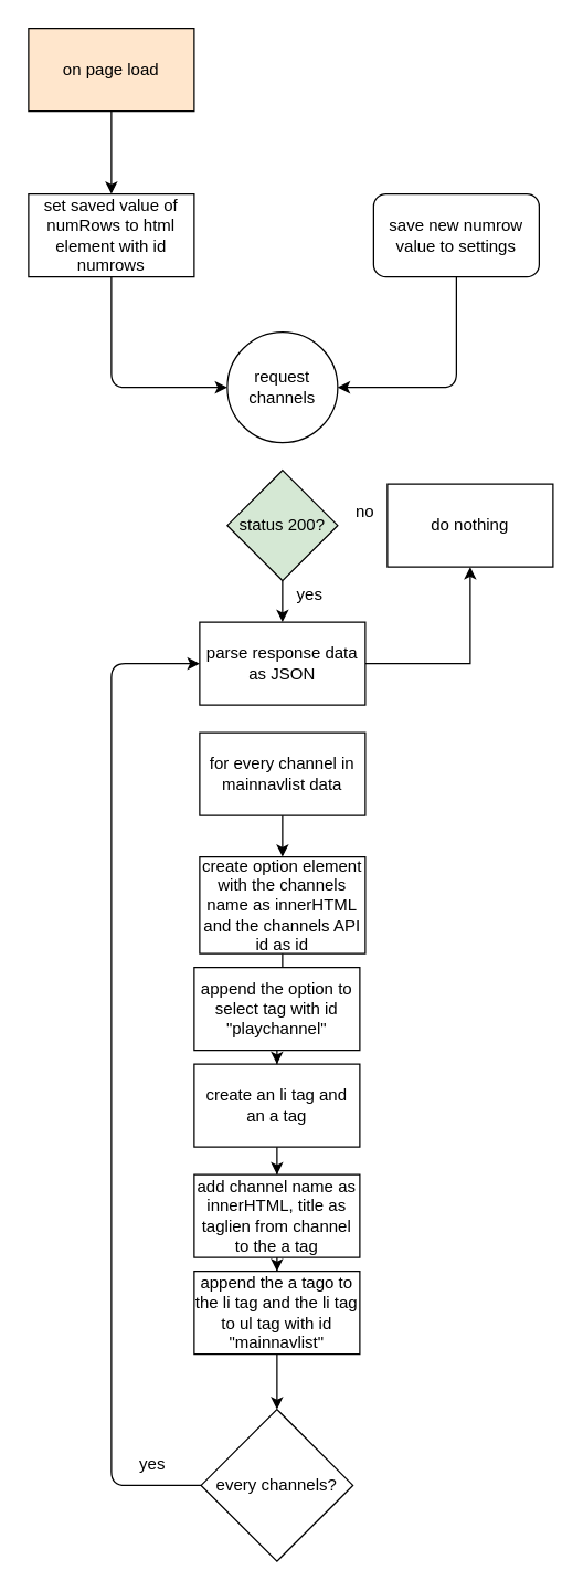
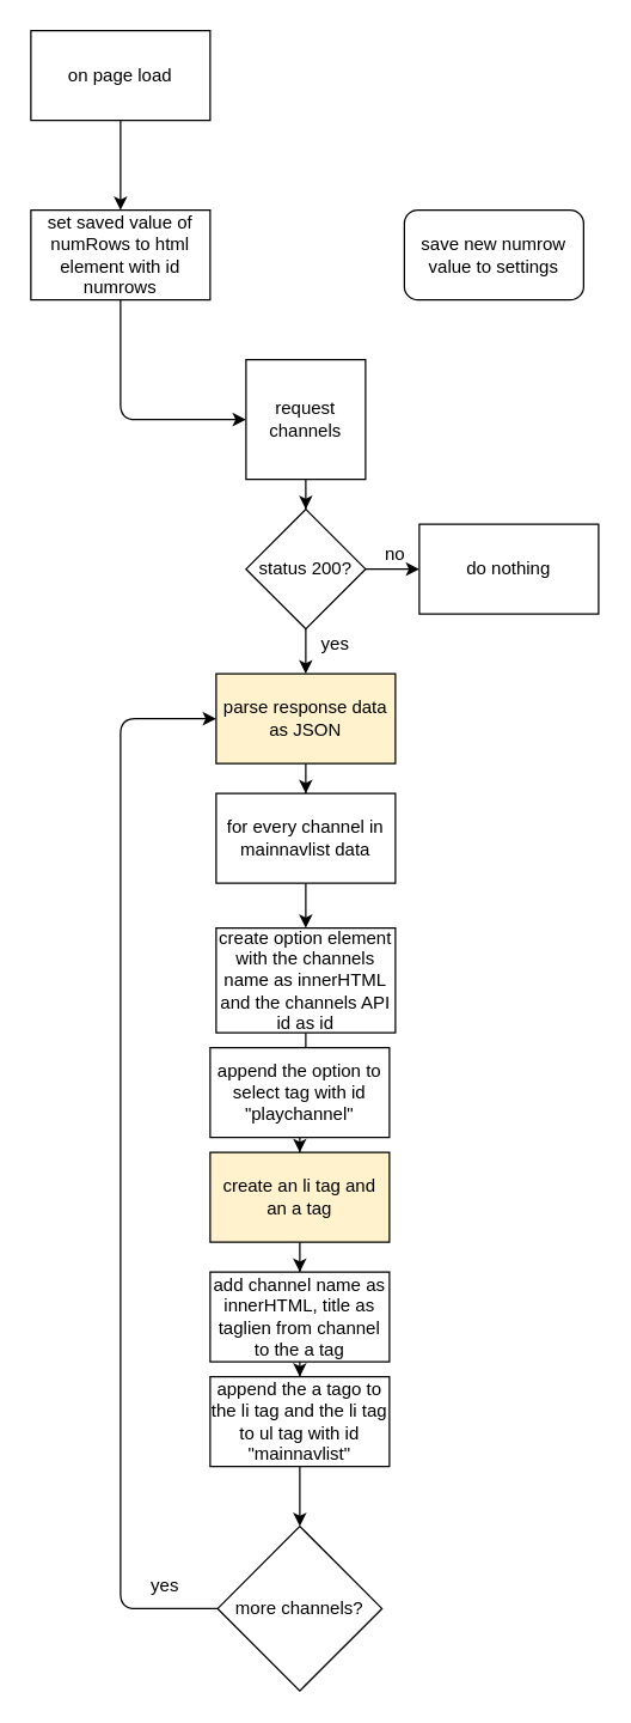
  <mxCell id="0" />
  <mxCell id="1" parent="0" />
- <mxCell id="3" value="request channels" style="ellipse;whiteSpace=wrap;html=1;aspect=fixed;" vertex="1" parent="1"><mxGeometry x="164" y="240" width="80" height="80" as="geometry" /></mxCell>
+ <mxCell id="2" value="" style="edgeStyle=orthogonalEdgeStyle;rounded=0;orthogonalLoop=1;jettySize=auto;html=1;" edge="1" parent="1" source="3" target="6"><mxGeometry relative="1" as="geometry" /></mxCell>
+ <mxCell id="3" value="request channels" style="whiteSpace=wrap;html=1;aspect=fixed;" vertex="1" parent="1"><mxGeometry x="164" y="240" width="80" height="80" as="geometry" /></mxCell>
+ <mxCell id="4" value="" style="edgeStyle=orthogonalEdgeStyle;rounded=0;orthogonalLoop=1;jettySize=auto;html=1;" edge="1" parent="1" source="6" target="7"><mxGeometry relative="1" as="geometry" /></mxCell>
  <mxCell id="5" value="" style="edgeStyle=orthogonalEdgeStyle;rounded=0;orthogonalLoop=1;jettySize=auto;html=1;" edge="1" parent="1" source="6" target="9"><mxGeometry relative="1" as="geometry" /></mxCell>
- <mxCell id="6" value="status 200?" style="rhombus;whiteSpace=wrap;html=1;fillColor=#d5e8d4;" vertex="1" parent="1"><mxGeometry x="164" y="340" width="80" height="80" as="geometry" /></mxCell>
+ <mxCell id="6" value="status 200?" style="rhombus;whiteSpace=wrap;html=1;" vertex="1" parent="1"><mxGeometry x="164" y="340" width="80" height="80" as="geometry" /></mxCell>
  <mxCell id="7" value="do nothing" style="whiteSpace=wrap;html=1;" vertex="1" parent="1"><mxGeometry x="280" y="350" width="120" height="60" as="geometry" /></mxCell>
- <mxCell id="8" value="" style="edgeStyle=orthogonalEdgeStyle;rounded=0;orthogonalLoop=1;jettySize=auto;html=1;" edge="1" parent="1" source="9" target="7"><mxGeometry relative="1" as="geometry" /></mxCell>
- <mxCell id="9" value="parse response data as JSON" style="whiteSpace=wrap;html=1;" vertex="1" parent="1"><mxGeometry x="144" y="450" width="120" height="60" as="geometry" /></mxCell>
+ <mxCell id="8" value="" style="edgeStyle=orthogonalEdgeStyle;rounded=0;orthogonalLoop=1;jettySize=auto;html=1;" edge="1" parent="1" source="9" target="11"><mxGeometry relative="1" as="geometry" /></mxCell>
+ <mxCell id="9" value="parse response data as JSON" style="whiteSpace=wrap;html=1;fillColor=#fff2cc;" vertex="1" parent="1"><mxGeometry x="144" y="450" width="120" height="60" as="geometry" /></mxCell>
  <mxCell id="10" value="" style="edgeStyle=orthogonalEdgeStyle;rounded=0;orthogonalLoop=1;jettySize=auto;html=1;" edge="1" parent="1" source="11" target="13"><mxGeometry relative="1" as="geometry" /></mxCell>
  <mxCell id="11" value="for every channel in mainnavlist data" style="whiteSpace=wrap;html=1;" vertex="1" parent="1"><mxGeometry x="144" y="530" width="120" height="60" as="geometry" /></mxCell>
  <mxCell id="12" value="" style="edgeStyle=orthogonalEdgeStyle;rounded=0;orthogonalLoop=1;jettySize=auto;html=1;" edge="1" parent="1" source="13" target="15"><mxGeometry relative="1" as="geometry" /></mxCell>
  <mxCell id="13" value="create option element with the channels name as innerHTML and the channels API id as id" style="whiteSpace=wrap;html=1;" vertex="1" parent="1"><mxGeometry x="144" y="620" width="120" height="70" as="geometry" /></mxCell>
  <mxCell id="14" value="" style="edgeStyle=orthogonalEdgeStyle;rounded=0;orthogonalLoop=1;jettySize=auto;html=1;" edge="1" parent="1" source="15" target="17"><mxGeometry relative="1" as="geometry" /></mxCell>
  <mxCell id="15" value="append the option to select tag with id &quot;playchannel&quot;" style="whiteSpace=wrap;html=1;" vertex="1" parent="1"><mxGeometry x="140" y="700" width="120" height="60" as="geometry" /></mxCell>
  <mxCell id="16" value="" style="edgeStyle=orthogonalEdgeStyle;rounded=0;orthogonalLoop=1;jettySize=auto;html=1;" edge="1" parent="1" source="17" target="19"><mxGeometry relative="1" as="geometry" /></mxCell>
- <mxCell id="17" value="create an li tag and an a tag" style="whiteSpace=wrap;html=1;" vertex="1" parent="1"><mxGeometry x="140" y="770" width="120" height="60" as="geometry" /></mxCell>
+ <mxCell id="17" value="create an li tag and an a tag" style="whiteSpace=wrap;html=1;fillColor=#fff2cc;" vertex="1" parent="1"><mxGeometry x="140" y="770" width="120" height="60" as="geometry" /></mxCell>
  <mxCell id="18" value="" style="edgeStyle=orthogonalEdgeStyle;rounded=0;orthogonalLoop=1;jettySize=auto;html=1;" edge="1" parent="1" source="19" target="21"><mxGeometry relative="1" as="geometry" /></mxCell>
  <mxCell id="19" value="add channel name as innerHTML, title as taglien from channel to the a tag" style="whiteSpace=wrap;html=1;" vertex="1" parent="1"><mxGeometry x="140" y="850" width="120" height="60" as="geometry" /></mxCell>
  <mxCell id="20" value="" style="edgeStyle=orthogonalEdgeStyle;rounded=0;orthogonalLoop=1;jettySize=auto;html=1;" edge="1" parent="1" source="21" target="22"><mxGeometry relative="1" as="geometry" /></mxCell>
  <mxCell id="21" value="append the a tago to the li tag and the li tag to ul tag with id &quot;mainnavlist&quot;" style="whiteSpace=wrap;html=1;" vertex="1" parent="1"><mxGeometry x="140" y="920" width="120" height="60" as="geometry" /></mxCell>
- <mxCell id="22" value="every channels?" style="rhombus;whiteSpace=wrap;html=1;" vertex="1" parent="1"><mxGeometry x="145" y="1020" width="110" height="110" as="geometry" /></mxCell>
+ <mxCell id="22" value="more channels?" style="rhombus;whiteSpace=wrap;html=1;" vertex="1" parent="1"><mxGeometry x="145" y="1020" width="110" height="110" as="geometry" /></mxCell>
  <mxCell id="23" value="no" style="text;html=1;strokeColor=none;fillColor=none;align=center;verticalAlign=middle;whiteSpace=wrap;rounded=0;" vertex="1" parent="1"><mxGeometry x="244" y="360" width="40" height="20" as="geometry" /></mxCell>
  <mxCell id="24" value="yes" style="text;html=1;strokeColor=none;fillColor=none;align=center;verticalAlign=middle;whiteSpace=wrap;rounded=0;" vertex="1" parent="1"><mxGeometry x="204" y="420" width="40" height="20" as="geometry" /></mxCell>
  <mxCell id="25" value="" style="edgeStyle=elbowEdgeStyle;elbow=horizontal;endArrow=classic;html=1;exitX=0;exitY=0.5;exitDx=0;exitDy=0;entryX=0;entryY=0.5;entryDx=0;entryDy=0;" edge="1" parent="1" source="22" target="9"><mxGeometry width="50" height="50" relative="1" as="geometry"><mxPoint x="430" y="810" as="sourcePoint" /><mxPoint x="480" y="760" as="targetPoint" /><Array as="points"><mxPoint x="80" y="780" /></Array></mxGeometry></mxCell>
  <mxCell id="26" value="yes" style="text;html=1;strokeColor=none;fillColor=none;align=center;verticalAlign=middle;whiteSpace=wrap;rounded=0;" vertex="1" parent="1"><mxGeometry x="90" y="1050" width="40" height="20" as="geometry" /></mxCell>
  <mxCell id="27" value="" style="edgeStyle=orthogonalEdgeStyle;rounded=0;orthogonalLoop=1;jettySize=auto;html=1;" edge="1" parent="1" source="28" target="30"><mxGeometry relative="1" as="geometry" /></mxCell>
- <mxCell id="28" value="on page load" style="rounded=0;whiteSpace=wrap;html=1;fillColor=#ffe6cc;" vertex="1" parent="1"><mxGeometry x="20" y="20" width="120" height="60" as="geometry" /></mxCell>
+ <mxCell id="28" value="on page load" style="rounded=0;whiteSpace=wrap;html=1;" vertex="1" parent="1"><mxGeometry x="20" y="20" width="120" height="60" as="geometry" /></mxCell>
  <mxCell id="29" value="save new numrow value to settings" style="whiteSpace=wrap;html=1;rounded=1;" vertex="1" parent="1"><mxGeometry x="270" y="140" width="120" height="60" as="geometry" /></mxCell>
  <mxCell id="30" value="set saved value of numRows to html element with id numrows" style="whiteSpace=wrap;html=1;rounded=0;" vertex="1" parent="1"><mxGeometry x="20" y="140" width="120" height="60" as="geometry" /></mxCell>
  <mxCell id="31" value="" style="edgeStyle=segmentEdgeStyle;endArrow=classic;html=1;exitX=0.5;exitY=1;exitDx=0;exitDy=0;entryX=0;entryY=0.5;entryDx=0;entryDy=0;" edge="1" parent="1" source="30" target="3"><mxGeometry width="50" height="50" relative="1" as="geometry"><mxPoint x="80" y="220" as="sourcePoint" /><mxPoint x="130" y="290" as="targetPoint" /><Array as="points"><mxPoint x="80" y="280" /></Array></mxGeometry></mxCell>
- <mxCell id="32" value="" style="edgeStyle=segmentEdgeStyle;endArrow=classic;html=1;entryX=1;entryY=0.5;entryDx=0;entryDy=0;exitX=0.5;exitY=1;exitDx=0;exitDy=0;" edge="1" parent="1" source="29" target="3"><mxGeometry width="50" height="50" relative="1" as="geometry"><mxPoint x="340" y="240" as="sourcePoint" /><mxPoint x="380" y="320" as="targetPoint" /><Array as="points"><mxPoint x="330" y="280" /></Array></mxGeometry></mxCell>
